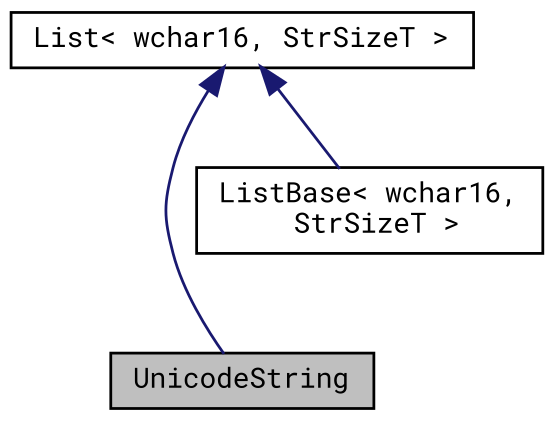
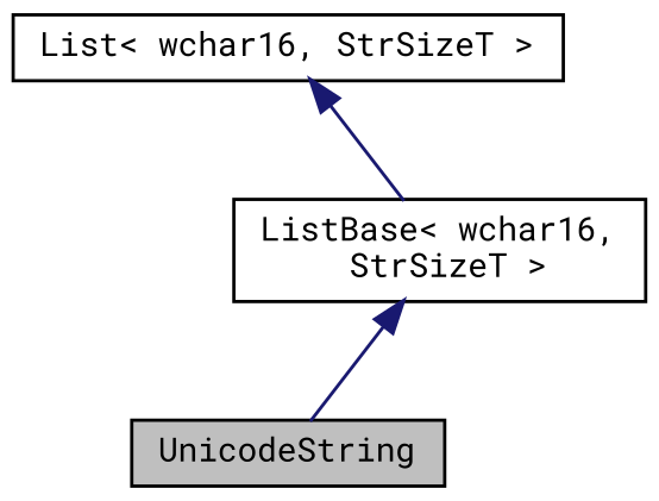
  digraph {
    fontname="Roboto Mono"
    node [color=black fillcolor=white fontname="Roboto Mono" fontsize=10 shape=record style=filled]
    edge [color=midnightblue dir=back fontname="Roboto Mono" fontsize=10 labelfontname=Helvetica labelfontsize=10 style=solid]
    n1 [fillcolor=grey75 fontcolor=black height=0.2 label=UnicodeString width=0.4]
    n2 [height=0.2 label="List\< wchar16, StrSizeT \>" width=0.4]
    n3 [height=0.2 label="ListBase\< wchar16,\l StrSizeT \>" width=0.4]
-   n2 -> n1
+   n3 -> n1
    n2 -> n3
  }
